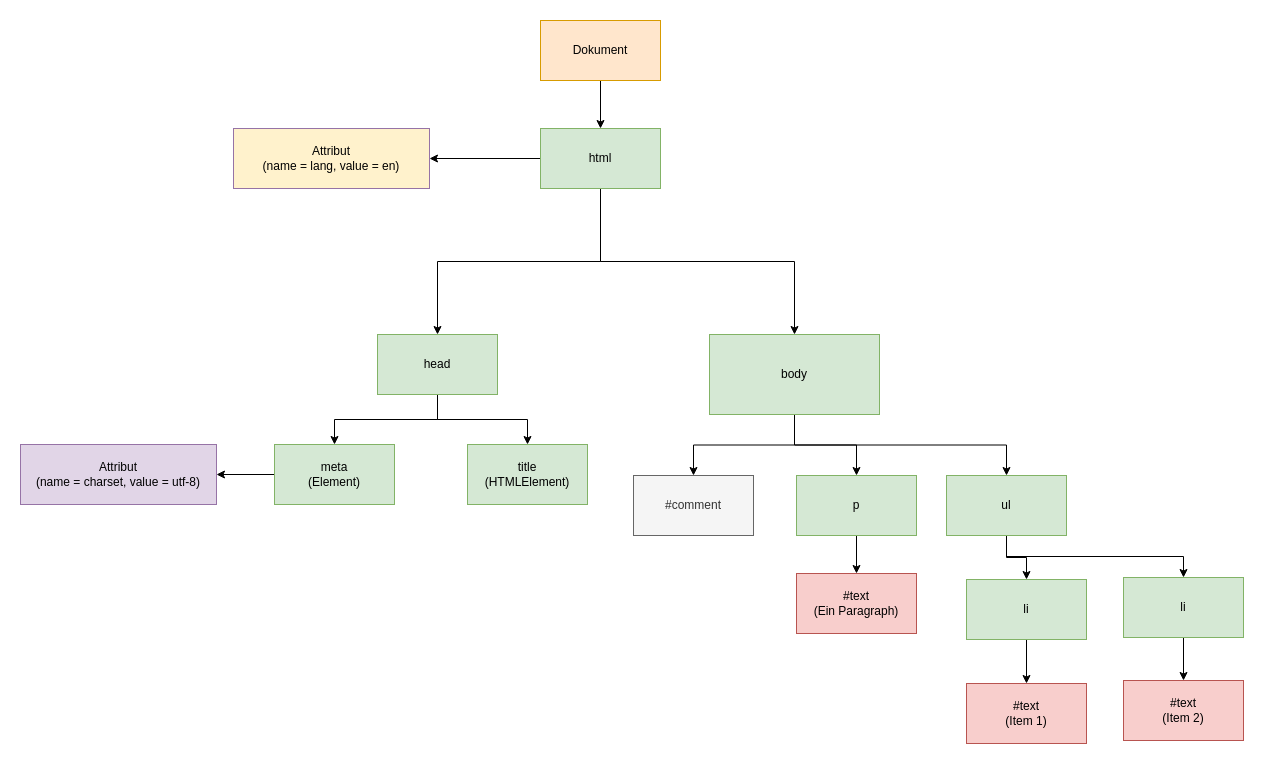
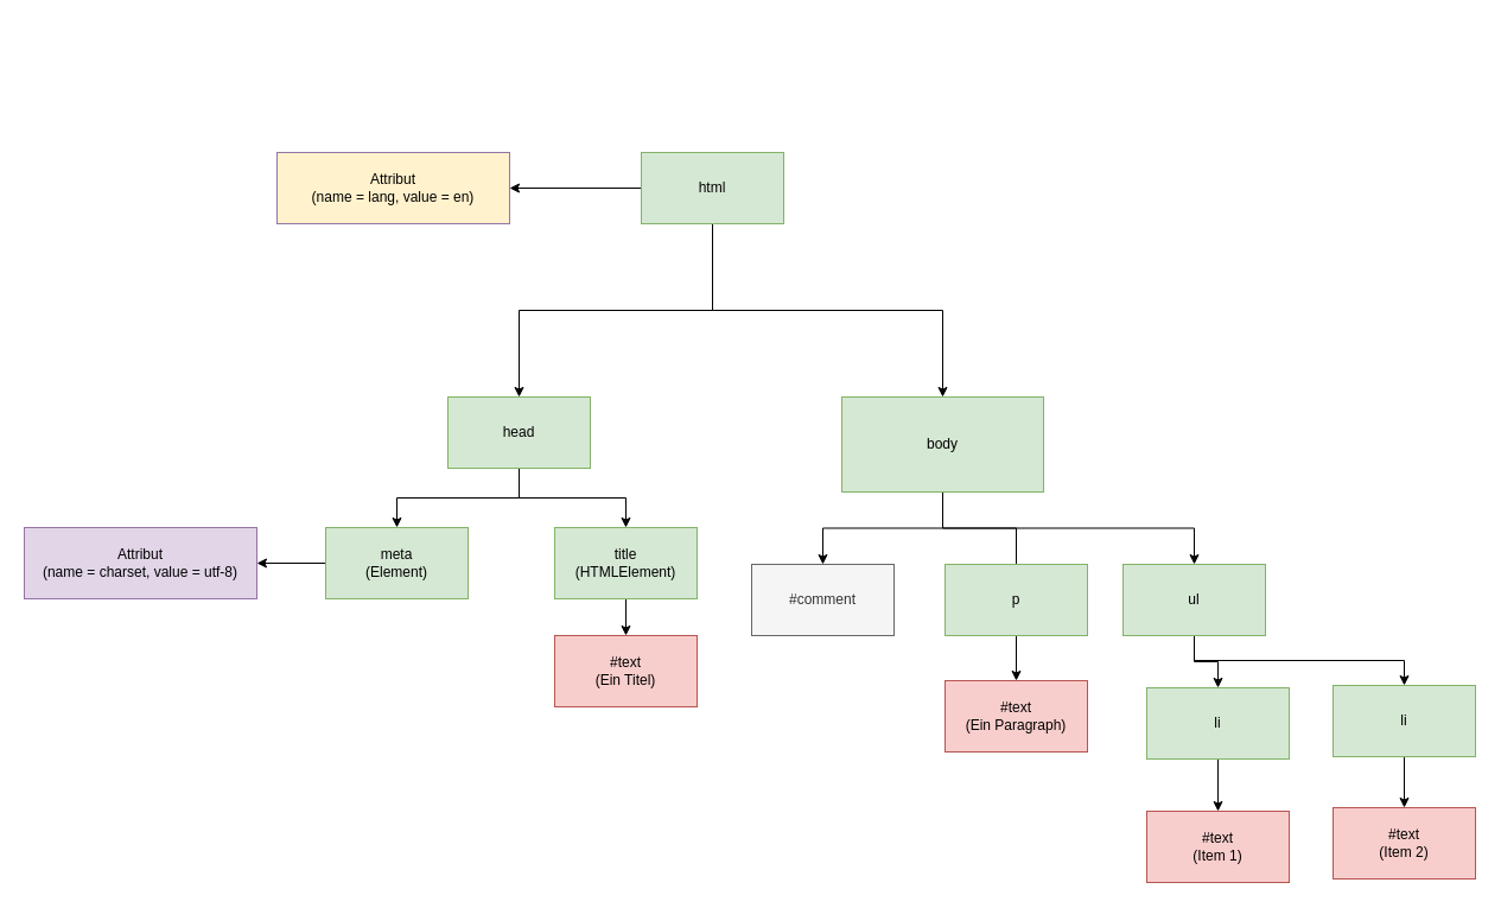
  <mxCell id="0" />
  <mxCell id="1" parent="0" />
- <mxCell id="2" style="edgeStyle=orthogonalEdgeStyle;rounded=0;orthogonalLoop=1;jettySize=auto;html=1;" edge="1" parent="1" source="3" target="7"><mxGeometry relative="1" as="geometry" /></mxCell>
- <mxCell id="3" value="Dokument" style="rounded=0;whiteSpace=wrap;html=1;fillColor=#ffe6cc;strokeColor=#d79b00;" vertex="1" parent="1"><mxGeometry x="540" y="20" width="120" height="60" as="geometry" /></mxCell>
  <mxCell id="4" style="edgeStyle=orthogonalEdgeStyle;rounded=0;orthogonalLoop=1;jettySize=auto;html=1;" edge="1" parent="1" source="7" target="8"><mxGeometry relative="1" as="geometry" /></mxCell>
  <mxCell id="5" style="edgeStyle=orthogonalEdgeStyle;rounded=0;orthogonalLoop=1;jettySize=auto;html=1;exitX=0.5;exitY=1;exitDx=0;exitDy=0;" edge="1" parent="1" source="7" target="11"><mxGeometry relative="1" as="geometry" /></mxCell>
  <mxCell id="6" style="edgeStyle=orthogonalEdgeStyle;rounded=0;orthogonalLoop=1;jettySize=auto;html=1;exitX=0.5;exitY=1;exitDx=0;exitDy=0;" edge="1" parent="1" source="7" target="15"><mxGeometry relative="1" as="geometry" /></mxCell>
  <mxCell id="7" value="html" style="rounded=0;whiteSpace=wrap;html=1;fillColor=#d5e8d4;strokeColor=#82b366;" vertex="1" parent="1"><mxGeometry x="540" y="128" width="120" height="60" as="geometry" /></mxCell>
  <mxCell id="8" value="Attribut&lt;br&gt;(name = lang, value = en)" style="rounded=0;whiteSpace=wrap;html=1;fillColor=#fff2cc;strokeColor=#9673a6;" vertex="1" parent="1"><mxGeometry x="233" y="128" width="196" height="60" as="geometry" /></mxCell>
  <mxCell id="9" style="edgeStyle=orthogonalEdgeStyle;rounded=0;orthogonalLoop=1;jettySize=auto;html=1;" edge="1" parent="1" source="11" target="17"><mxGeometry relative="1" as="geometry" /></mxCell>
  <mxCell id="10" style="edgeStyle=orthogonalEdgeStyle;rounded=0;orthogonalLoop=1;jettySize=auto;html=1;" edge="1" parent="1" source="11" target="19"><mxGeometry relative="1" as="geometry" /></mxCell>
  <mxCell id="11" value="head" style="rounded=0;whiteSpace=wrap;html=1;fillColor=#d5e8d4;strokeColor=#82b366;" vertex="1" parent="1"><mxGeometry x="377" y="334" width="120" height="60" as="geometry" /></mxCell>
  <mxCell id="12" style="edgeStyle=orthogonalEdgeStyle;rounded=0;orthogonalLoop=1;jettySize=auto;html=1;" edge="1" parent="1" source="15" target="27"><mxGeometry relative="1" as="geometry" /></mxCell>
- <mxCell id="13" style="edgeStyle=orthogonalEdgeStyle;rounded=0;orthogonalLoop=1;jettySize=auto;html=1;" edge="1" parent="1" source="15" target="23"><mxGeometry relative="1" as="geometry" /></mxCell>
+ <mxCell id="13" style="edgeStyle=orthogonalEdgeStyle;rounded=0;orthogonalLoop=1;jettySize=auto;html=1;endArrow=none;" edge="1" parent="1" source="15" target="23"><mxGeometry relative="1" as="geometry" /></mxCell>
  <mxCell id="14" style="edgeStyle=orthogonalEdgeStyle;rounded=0;orthogonalLoop=1;jettySize=auto;html=1;exitX=0.5;exitY=1;exitDx=0;exitDy=0;" edge="1" parent="1" source="15" target="26"><mxGeometry relative="1" as="geometry" /></mxCell>
  <mxCell id="15" value="body" style="rounded=0;whiteSpace=wrap;html=1;fillColor=#d5e8d4;strokeColor=#82b366;" vertex="1" parent="1"><mxGeometry x="709" y="334" width="170" height="80" as="geometry" /></mxCell>
  <mxCell id="16" style="edgeStyle=orthogonalEdgeStyle;rounded=0;orthogonalLoop=1;jettySize=auto;html=1;" edge="1" parent="1" source="17" target="21"><mxGeometry relative="1" as="geometry" /></mxCell>
  <mxCell id="17" value="meta&lt;br&gt;(Element)" style="rounded=0;whiteSpace=wrap;html=1;fillColor=#d5e8d4;strokeColor=#82b366;" vertex="1" parent="1"><mxGeometry x="274" y="444" width="120" height="60" as="geometry" /></mxCell>
+ <mxCell id="18" style="edgeStyle=orthogonalEdgeStyle;rounded=0;orthogonalLoop=1;jettySize=auto;html=1;" edge="1" parent="1" source="19" target="20"><mxGeometry relative="1" as="geometry" /></mxCell>
  <mxCell id="19" value="title&lt;br&gt;(HTMLElement)" style="rounded=0;whiteSpace=wrap;html=1;fillColor=#d5e8d4;strokeColor=#82b366;" vertex="1" parent="1"><mxGeometry x="467" y="444" width="120" height="60" as="geometry" /></mxCell>
+ <mxCell id="20" value="#text&lt;br&gt;(Ein Titel)" style="rounded=0;whiteSpace=wrap;html=1;fillColor=#f8cecc;strokeColor=#b85450;" vertex="1" parent="1"><mxGeometry x="467" y="535" width="120" height="60" as="geometry" /></mxCell>
  <mxCell id="21" value="Attribut&lt;br&gt;(name = charset, value = utf-8)" style="rounded=0;whiteSpace=wrap;html=1;fillColor=#e1d5e7;strokeColor=#9673a6;" vertex="1" parent="1"><mxGeometry x="20" y="444" width="196" height="60" as="geometry" /></mxCell>
  <mxCell id="22" style="edgeStyle=orthogonalEdgeStyle;rounded=0;orthogonalLoop=1;jettySize=auto;html=1;" edge="1" parent="1" source="23" target="28"><mxGeometry relative="1" as="geometry" /></mxCell>
  <mxCell id="23" value="p" style="rounded=0;whiteSpace=wrap;html=1;fillColor=#d5e8d4;strokeColor=#82b366;" vertex="1" parent="1"><mxGeometry x="796" y="475" width="120" height="60" as="geometry" /></mxCell>
  <mxCell id="24" style="edgeStyle=orthogonalEdgeStyle;rounded=0;orthogonalLoop=1;jettySize=auto;html=1;" edge="1" parent="1" source="26" target="30"><mxGeometry relative="1" as="geometry" /></mxCell>
  <mxCell id="25" style="edgeStyle=orthogonalEdgeStyle;rounded=0;orthogonalLoop=1;jettySize=auto;html=1;exitX=0.5;exitY=1;exitDx=0;exitDy=0;" edge="1" parent="1" source="26" target="32"><mxGeometry relative="1" as="geometry" /></mxCell>
  <mxCell id="26" value="ul" style="rounded=0;whiteSpace=wrap;html=1;fillColor=#d5e8d4;strokeColor=#82b366;" vertex="1" parent="1"><mxGeometry x="946" y="475" width="120" height="60" as="geometry" /></mxCell>
  <mxCell id="27" value="#comment" style="rounded=0;whiteSpace=wrap;html=1;fillColor=#f5f5f5;strokeColor=#666666;fontColor=#333333;" vertex="1" parent="1"><mxGeometry x="633" y="475" width="120" height="60" as="geometry" /></mxCell>
  <mxCell id="28" value="#text&lt;br&gt;(Ein Paragraph)" style="rounded=0;whiteSpace=wrap;html=1;fillColor=#f8cecc;strokeColor=#b85450;" vertex="1" parent="1"><mxGeometry x="796" y="573" width="120" height="60" as="geometry" /></mxCell>
  <mxCell id="29" style="edgeStyle=orthogonalEdgeStyle;rounded=0;orthogonalLoop=1;jettySize=auto;html=1;" edge="1" parent="1" source="30" target="33"><mxGeometry relative="1" as="geometry" /></mxCell>
  <mxCell id="30" value="li" style="rounded=0;whiteSpace=wrap;html=1;fillColor=#d5e8d4;strokeColor=#82b366;" vertex="1" parent="1"><mxGeometry x="966" y="579" width="120" height="60" as="geometry" /></mxCell>
  <mxCell id="31" style="edgeStyle=orthogonalEdgeStyle;rounded=0;orthogonalLoop=1;jettySize=auto;html=1;" edge="1" parent="1" source="32" target="34"><mxGeometry relative="1" as="geometry" /></mxCell>
  <mxCell id="32" value="li" style="rounded=0;whiteSpace=wrap;html=1;fillColor=#d5e8d4;strokeColor=#82b366;" vertex="1" parent="1"><mxGeometry x="1123" y="577" width="120" height="60" as="geometry" /></mxCell>
  <mxCell id="33" value="#text&lt;br&gt;(Item 1)" style="rounded=0;whiteSpace=wrap;html=1;fillColor=#f8cecc;strokeColor=#b85450;" vertex="1" parent="1"><mxGeometry x="966" y="683" width="120" height="60" as="geometry" /></mxCell>
  <mxCell id="34" value="#text&lt;br&gt;(Item 2)" style="rounded=0;whiteSpace=wrap;html=1;fillColor=#f8cecc;strokeColor=#b85450;" vertex="1" parent="1"><mxGeometry x="1123" y="680" width="120" height="60" as="geometry" /></mxCell>
